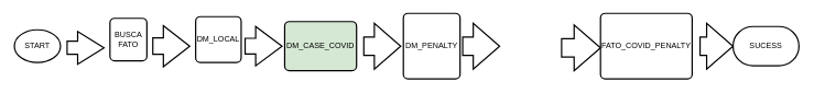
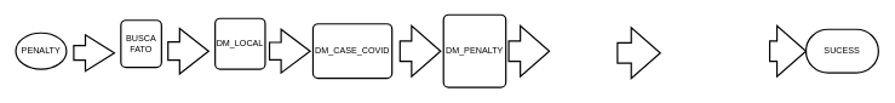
  <mxCell id="0" />
  <mxCell id="1" parent="0" />
- <mxCell id="2" value="START" style="strokeWidth=2;html=1;shape=mxgraph.flowchart.start_1;whiteSpace=wrap;" vertex="1" parent="1"><mxGeometry y="45" width="70" height="50" as="geometry" x="20" /></mxCell>
+ <mxCell id="2" value="PENALTY" style="strokeWidth=2;html=1;shape=mxgraph.flowchart.start_1;whiteSpace=wrap;" vertex="1" parent="1"><mxGeometry y="45" width="70" height="50" as="geometry" x="20" /></mxCell>
  <mxCell id="3" value="BUSCA FATO" style="rounded=1;whiteSpace=wrap;html=1;absoluteArcSize=1;arcSize=14;strokeWidth=2;" vertex="1" parent="1"><mxGeometry x="165" y="27.5" width="56" height="65" as="geometry" /></mxCell>
  <mxCell id="4" value="" style="verticalLabelPosition=bottom;verticalAlign=top;html=1;strokeWidth=2;shape=mxgraph.arrows2.arrow;dy=0.6;dx=40;notch=0;" vertex="1" parent="1"><mxGeometry x="100" y="47.5" width="56" height="50" as="geometry" /></mxCell>
  <mxCell id="5" value="" style="verticalLabelPosition=bottom;verticalAlign=top;html=1;strokeWidth=2;shape=mxgraph.arrows2.arrow;dy=0.6;dx=40;notch=0;" vertex="1" parent="1"><mxGeometry x="230" y="38.75" width="56" height="62.5" as="geometry" /></mxCell>
  <mxCell id="6" value="DM_LOCAL" style="rounded=1;whiteSpace=wrap;html=1;absoluteArcSize=1;arcSize=14;strokeWidth=2;" vertex="1" parent="1"><mxGeometry x="295" y="25" width="69" height="70" as="geometry" /></mxCell>
- <mxCell id="7" value="DM_CASE_COVID" style="rounded=1;whiteSpace=wrap;html=1;absoluteArcSize=1;arcSize=14;strokeWidth=2;fillColor=#d5e8d4;" vertex="1" parent="1"><mxGeometry x="430" y="32.5" width="109" height="75" as="geometry" /></mxCell>
+ <mxCell id="7" value="DM_CASE_COVID" style="rounded=1;whiteSpace=wrap;html=1;absoluteArcSize=1;arcSize=14;strokeWidth=2;" vertex="1" parent="1"><mxGeometry x="430" y="32.5" width="109" height="75" as="geometry" /></mxCell>
  <mxCell id="8" value="" style="verticalLabelPosition=bottom;verticalAlign=top;html=1;strokeWidth=2;shape=mxgraph.arrows2.arrow;dy=0.6;dx=40;notch=0;" vertex="1" parent="1"><mxGeometry x="370" y="40" width="56" height="60" as="geometry" /></mxCell>
  <mxCell id="9" value="" style="verticalLabelPosition=bottom;verticalAlign=top;html=1;strokeWidth=2;shape=mxgraph.arrows2.arrow;dy=0.6;dx=40;notch=0;" vertex="1" parent="1"><mxGeometry x="550" y="35" width="56" height="70" as="geometry" /></mxCell>
  <mxCell id="10" value="DM_PENALTY" style="rounded=1;whiteSpace=wrap;html=1;absoluteArcSize=1;arcSize=14;strokeWidth=2;" vertex="1" parent="1"><mxGeometry x="610" y="20" width="86" height="100" as="geometry" /></mxCell>
  <mxCell id="11" value="" style="verticalLabelPosition=bottom;verticalAlign=top;html=1;strokeWidth=2;shape=mxgraph.arrows2.arrow;dy=0.6;dx=40;notch=0;" vertex="1" parent="1"><mxGeometry x="700" y="35" width="56" height="70" as="geometry" /></mxCell>
  <mxCell id="12" value="" style="verticalLabelPosition=bottom;verticalAlign=top;html=1;strokeWidth=2;shape=mxgraph.arrows2.arrow;dy=0.6;dx=40;notch=0;" vertex="1" parent="1"><mxGeometry x="850" y="37.5" width="59" height="70" as="geometry" /></mxCell>
- <mxCell id="13" value="FATO_COVID_PENALTY" style="rounded=1;whiteSpace=wrap;html=1;absoluteArcSize=1;arcSize=14;strokeWidth=2;" vertex="1" parent="1"><mxGeometry x="909" y="20" width="139" height="100" as="geometry" /></mxCell>
  <mxCell id="14" value="SUCESS" style="strokeWidth=2;html=1;shape=mxgraph.flowchart.terminator;whiteSpace=wrap;" vertex="1" parent="1"><mxGeometry x="1110" y="40" width="100" height="60" as="geometry" /></mxCell>
  <mxCell id="15" value="" style="verticalLabelPosition=bottom;verticalAlign=top;html=1;strokeWidth=2;shape=mxgraph.arrows2.arrow;dy=0.6;dx=40;notch=0;" vertex="1" parent="1"><mxGeometry x="1060" y="35" width="50" height="70" as="geometry" /></mxCell>
